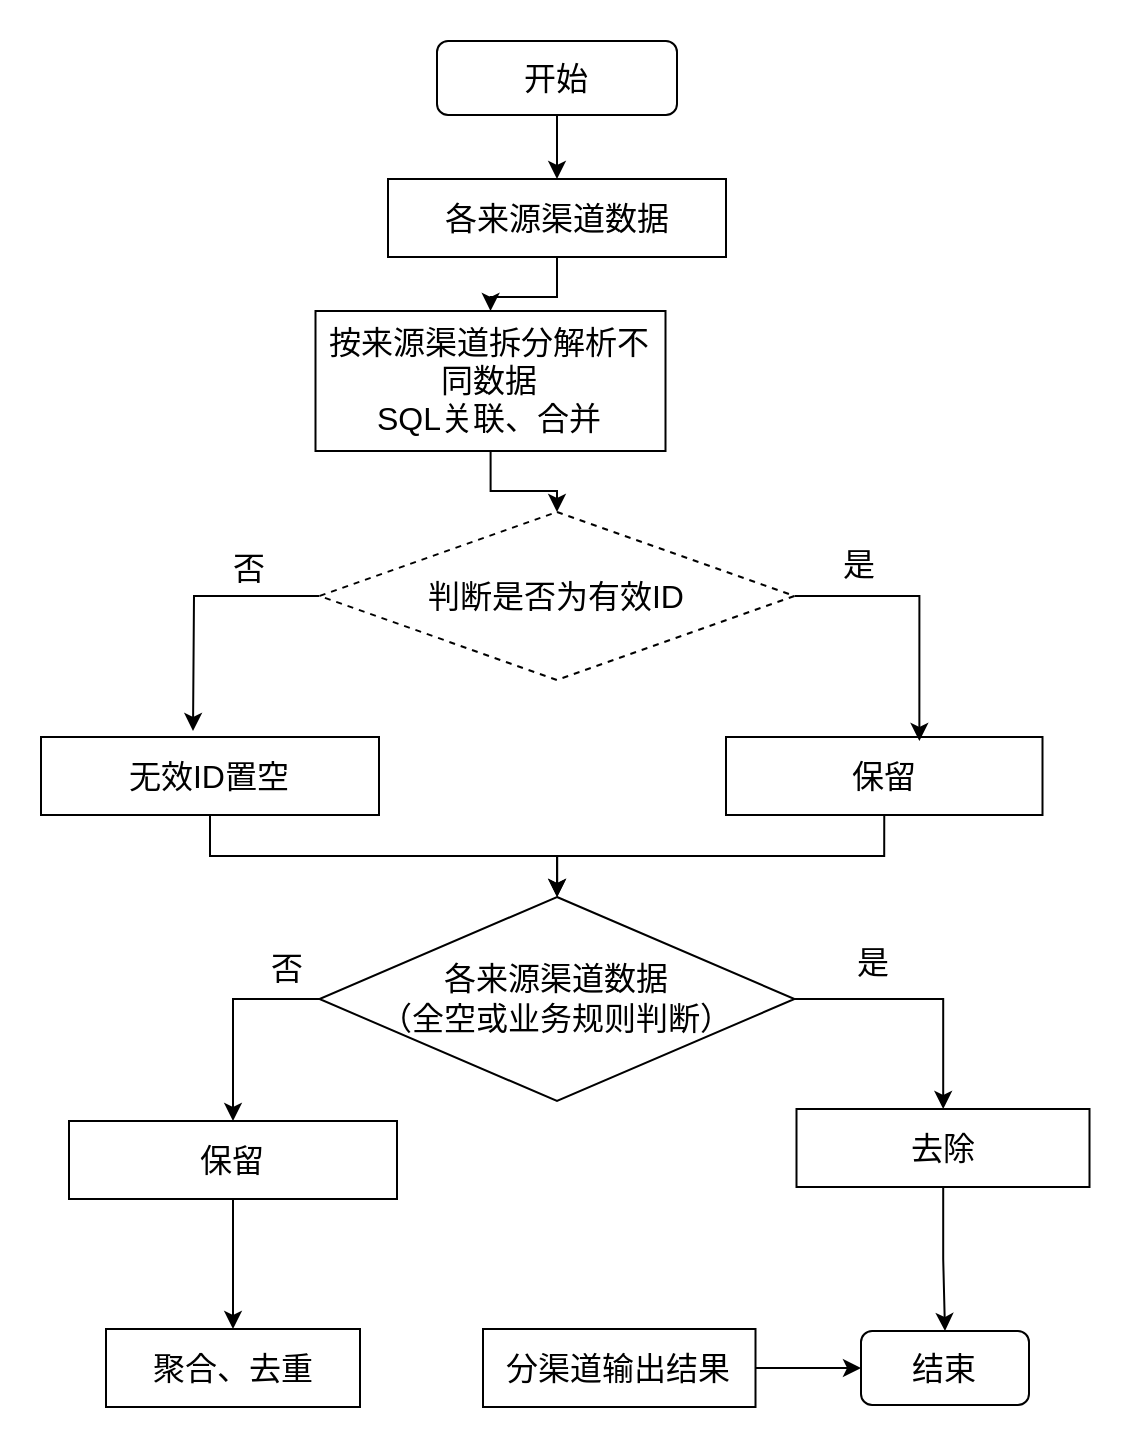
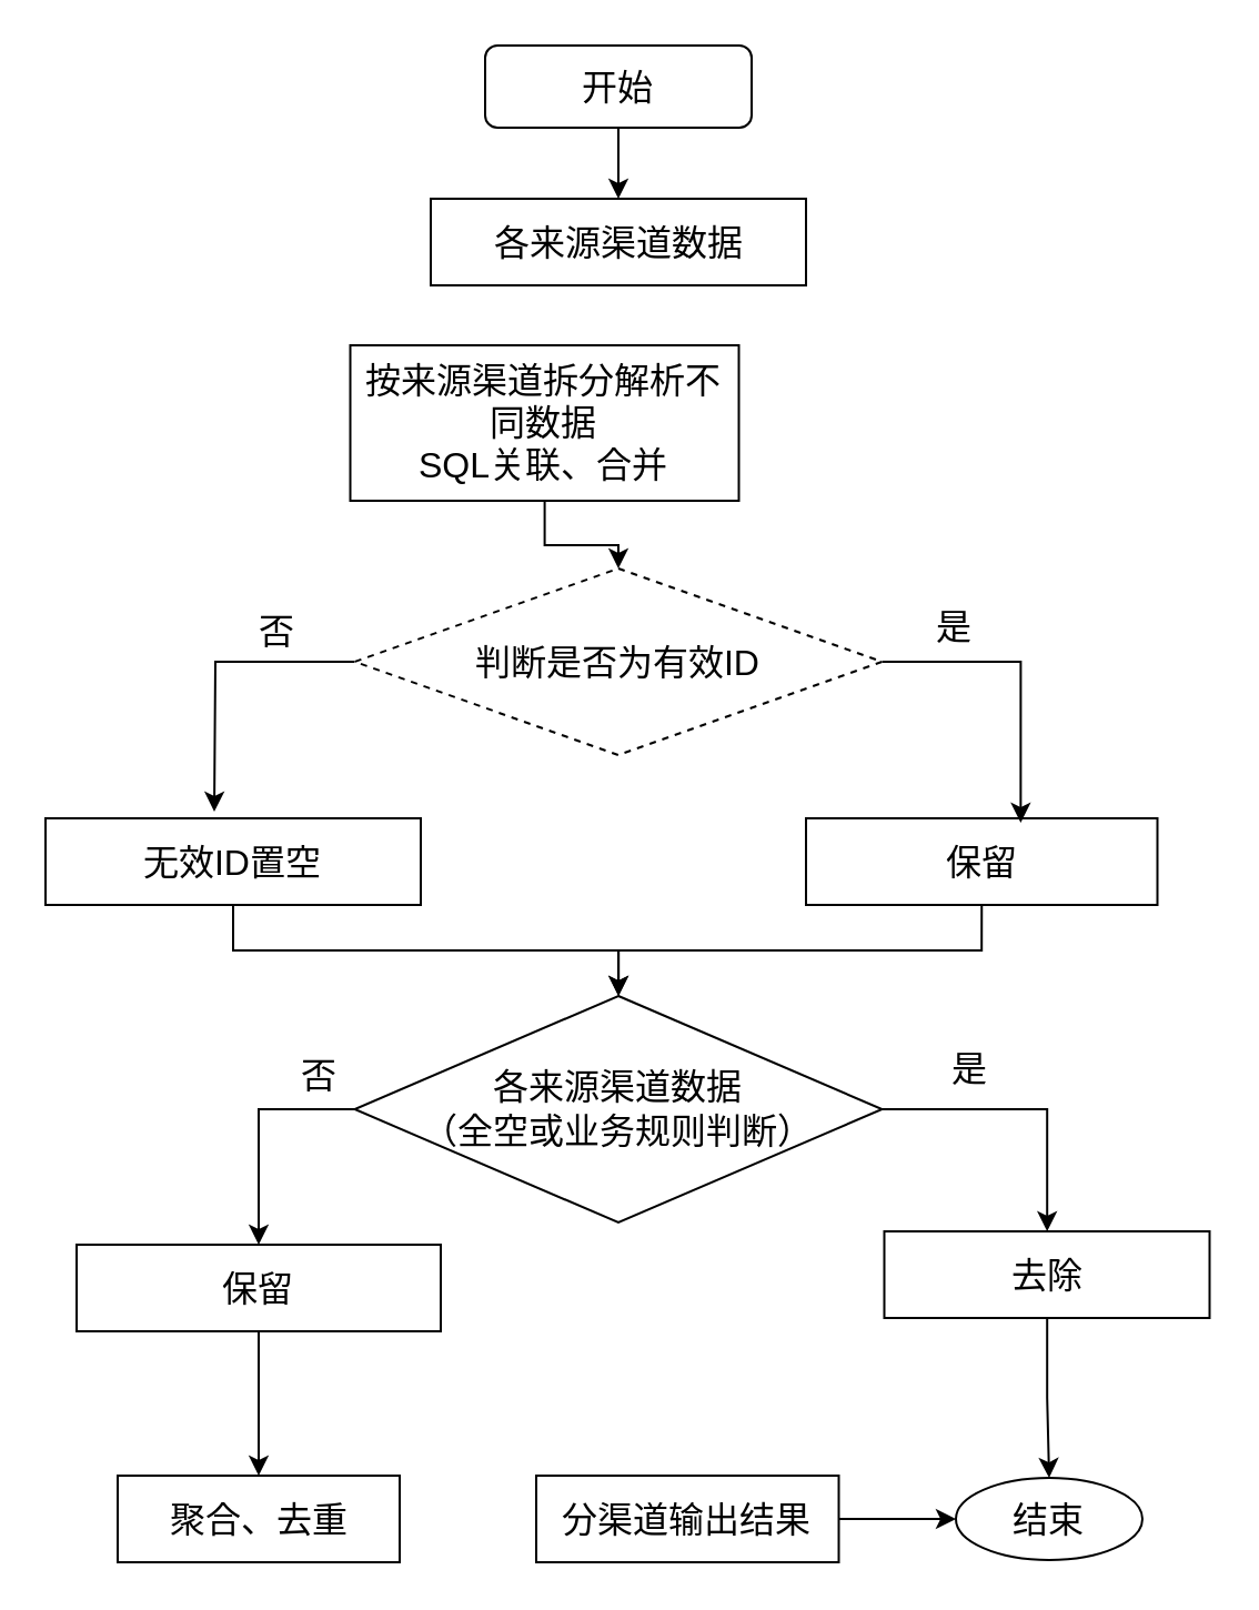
  <mxCell id="0" />
  <mxCell id="1" parent="0" />
  <mxCell id="2" style="edgeStyle=orthogonalEdgeStyle;rounded=0;orthogonalLoop=1;jettySize=auto;html=1;exitX=0.5;exitY=1;exitDx=0;exitDy=0;entryX=0.5;entryY=0;entryDx=0;entryDy=0;fontSize=16;" edge="1" parent="1" source="3" target="5"><mxGeometry relative="1" as="geometry" /></mxCell>
  <mxCell id="3" value="&lt;font style=&quot;font-size: 16px;&quot;&gt;开始&lt;/font&gt;" style="rounded=1;whiteSpace=wrap;html=1;" vertex="1" parent="1"><mxGeometry x="218" y="20" width="120" height="37" as="geometry" /></mxCell>
- <mxCell id="4" style="edgeStyle=orthogonalEdgeStyle;rounded=0;orthogonalLoop=1;jettySize=auto;html=1;entryX=0.5;entryY=0;entryDx=0;entryDy=0;fontSize=16;" edge="1" parent="1" source="5" target="7"><mxGeometry relative="1" as="geometry" /></mxCell>
  <mxCell id="5" value="&lt;font style=&quot;font-size: 16px;&quot;&gt;各来源渠道数据&lt;/font&gt;" style="rounded=0;whiteSpace=wrap;html=1;" vertex="1" parent="1"><mxGeometry x="193.5" y="89" width="169" height="39" as="geometry" /></mxCell>
  <mxCell id="6" style="edgeStyle=orthogonalEdgeStyle;rounded=0;orthogonalLoop=1;jettySize=auto;html=1;entryX=0.5;entryY=0;entryDx=0;entryDy=0;fontSize=16;" edge="1" parent="1" source="7" target="23"><mxGeometry relative="1" as="geometry" /></mxCell>
  <mxCell id="7" value="&lt;font style=&quot;font-size: 16px;&quot;&gt;按来源渠道拆分解析不同数据&lt;br&gt;SQL关联、合并&lt;br&gt;&lt;/font&gt;" style="rounded=0;whiteSpace=wrap;html=1;" vertex="1" parent="1"><mxGeometry x="157.25" y="155" width="175" height="70" as="geometry" /></mxCell>
  <mxCell id="8" style="edgeStyle=orthogonalEdgeStyle;rounded=0;orthogonalLoop=1;jettySize=auto;html=1;exitX=0.5;exitY=1;exitDx=0;exitDy=0;entryX=0.5;entryY=0;entryDx=0;entryDy=0;fontSize=16;" edge="1" parent="1" source="9" target="26"><mxGeometry relative="1" as="geometry" /></mxCell>
  <mxCell id="9" value="&lt;font style=&quot;font-size: 16px;&quot;&gt;无效ID置空&lt;/font&gt;" style="rounded=0;whiteSpace=wrap;html=1;" vertex="1" parent="1"><mxGeometry x="20" y="368" width="169" height="39" as="geometry" /></mxCell>
  <mxCell id="10" style="edgeStyle=orthogonalEdgeStyle;rounded=0;orthogonalLoop=1;jettySize=auto;html=1;entryX=0;entryY=0.5;entryDx=0;entryDy=0;fontSize=16;" edge="1" parent="1" source="11" target="19"><mxGeometry relative="1" as="geometry" /></mxCell>
  <mxCell id="11" value="&lt;font style=&quot;font-size: 16px;&quot;&gt;分渠道输出结果&lt;/font&gt;" style="rounded=0;whiteSpace=wrap;html=1;" vertex="1" parent="1"><mxGeometry x="241" y="664" width="136.25" height="39" as="geometry" /></mxCell>
  <mxCell id="12" style="edgeStyle=orthogonalEdgeStyle;rounded=0;orthogonalLoop=1;jettySize=auto;html=1;exitX=0.5;exitY=1;exitDx=0;exitDy=0;entryX=0.5;entryY=0;entryDx=0;entryDy=0;fontSize=16;" edge="1" parent="1" source="13" target="14"><mxGeometry relative="1" as="geometry" /></mxCell>
  <mxCell id="13" value="&lt;font style=&quot;font-size: 16px;&quot;&gt;保留&lt;/font&gt;" style="rounded=0;whiteSpace=wrap;html=1;" vertex="1" parent="1"><mxGeometry x="34" y="560" width="164" height="39" as="geometry" /></mxCell>
  <mxCell id="14" value="&lt;font style=&quot;font-size: 16px;&quot;&gt;聚合、去重&lt;/font&gt;" style="rounded=0;whiteSpace=wrap;html=1;" vertex="1" parent="1"><mxGeometry x="52.5" y="664" width="127" height="39" as="geometry" /></mxCell>
  <mxCell id="15" style="edgeStyle=orthogonalEdgeStyle;rounded=0;orthogonalLoop=1;jettySize=auto;html=1;exitX=0.5;exitY=1;exitDx=0;exitDy=0;fontSize=16;" edge="1" parent="1" source="16" target="26"><mxGeometry relative="1" as="geometry" /></mxCell>
  <mxCell id="16" value="&lt;font style=&quot;font-size: 16px;&quot;&gt;保留&lt;/font&gt;" style="rounded=0;whiteSpace=wrap;html=1;" vertex="1" parent="1"><mxGeometry x="362.5" y="368" width="158.25" height="39" as="geometry" /></mxCell>
  <mxCell id="17" style="edgeStyle=orthogonalEdgeStyle;rounded=0;orthogonalLoop=1;jettySize=auto;html=1;entryX=0.5;entryY=0;entryDx=0;entryDy=0;fontSize=16;" edge="1" parent="1" source="18" target="19"><mxGeometry relative="1" as="geometry" /></mxCell>
  <mxCell id="18" value="&lt;font style=&quot;font-size: 16px;&quot;&gt;去除&lt;/font&gt;" style="rounded=0;whiteSpace=wrap;html=1;" vertex="1" parent="1"><mxGeometry x="397.75" y="554" width="146.5" height="39" as="geometry" /></mxCell>
- <mxCell id="19" value="&lt;font style=&quot;font-size: 16px;&quot;&gt;结束&lt;/font&gt;" style="rounded=1;whiteSpace=wrap;html=1;" vertex="1" parent="1"><mxGeometry x="430" y="665" width="84" height="37" as="geometry" /></mxCell>
+ <mxCell id="19" value="&lt;font style=&quot;font-size: 16px;&quot;&gt;结束&lt;/font&gt;" style="ellipse;whiteSpace=wrap;html=1;" vertex="1" parent="1"><mxGeometry x="430" y="665" width="84" height="37" as="geometry" /></mxCell>
  <mxCell id="20" style="edgeStyle=orthogonalEdgeStyle;rounded=0;orthogonalLoop=1;jettySize=auto;html=1;fontSize=16;" edge="1" parent="1" source="23"><mxGeometry relative="1" as="geometry"><mxPoint x="96" y="365" as="targetPoint" /></mxGeometry></mxCell>
  <mxCell id="21" value="否" style="edgeLabel;html=1;align=center;verticalAlign=middle;resizable=0;points=[];fontSize=16;" vertex="1" connectable="0" parent="20"><mxGeometry x="-0.292" y="-3" relative="1" as="geometry"><mxPoint x="10" y="-11" as="offset" /></mxGeometry></mxCell>
  <mxCell id="22" style="edgeStyle=orthogonalEdgeStyle;rounded=0;orthogonalLoop=1;jettySize=auto;html=1;exitX=1;exitY=0.5;exitDx=0;exitDy=0;entryX=0.611;entryY=0.051;entryDx=0;entryDy=0;entryPerimeter=0;fontSize=16;" edge="1" parent="1" source="23" target="16"><mxGeometry relative="1" as="geometry" /></mxCell>
  <mxCell id="23" value="判断是否为有效ID" style="rhombus;whiteSpace=wrap;html=1;fontSize=16;dashed=1;" vertex="1" parent="1"><mxGeometry x="159.25" y="255.5" width="237.5" height="84" as="geometry" /></mxCell>
  <mxCell id="24" style="edgeStyle=orthogonalEdgeStyle;rounded=0;orthogonalLoop=1;jettySize=auto;html=1;exitX=0;exitY=0.5;exitDx=0;exitDy=0;entryX=0.5;entryY=0;entryDx=0;entryDy=0;fontSize=16;" edge="1" parent="1" source="26" target="13"><mxGeometry relative="1" as="geometry" /></mxCell>
  <mxCell id="25" style="edgeStyle=orthogonalEdgeStyle;rounded=0;orthogonalLoop=1;jettySize=auto;html=1;exitX=1;exitY=0.5;exitDx=0;exitDy=0;fontSize=16;" edge="1" parent="1" source="26" target="18"><mxGeometry relative="1" as="geometry" /></mxCell>
  <mxCell id="26" value="各来源渠道数据&lt;br&gt;（全空或业务规则判断）" style="rhombus;whiteSpace=wrap;html=1;fontSize=16;" vertex="1" parent="1"><mxGeometry x="159.25" y="448" width="237.5" height="102" as="geometry" /></mxCell>
  <mxCell id="27" value="是" style="text;html=1;align=center;verticalAlign=middle;resizable=0;points=[];autosize=1;strokeColor=none;fillColor=none;fontSize=16;" vertex="1" parent="1"><mxGeometry x="416" y="270" width="26" height="23" as="geometry" /></mxCell>
  <mxCell id="28" value="否" style="edgeLabel;html=1;align=center;verticalAlign=middle;resizable=0;points=[];fontSize=16;" vertex="1" connectable="0" parent="1"><mxGeometry x="139" y="293" as="geometry"><mxPoint x="3" y="190" as="offset" /></mxGeometry></mxCell>
  <mxCell id="29" value="是" style="text;html=1;align=center;verticalAlign=middle;resizable=0;points=[];autosize=1;strokeColor=none;fillColor=none;fontSize=16;" vertex="1" parent="1"><mxGeometry x="423" y="469" width="26" height="23" as="geometry" /></mxCell>
